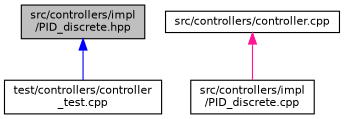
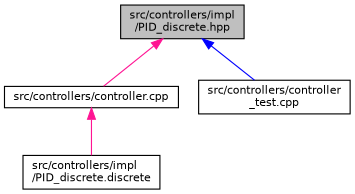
  digraph {
    node [color=black fillcolor=white fontname=Helvetica fontsize=10 shape=record style=filled]
    edge [color=deeppink dir=back fontname=Helvetica fontsize=10 labelfontname=Helvetica labelfontsize=10 style=solid]
    n1 [fillcolor=grey75 fontcolor=black height=0.2 label="src/controllers/impl\l/PID_discrete.hpp" width=0.4]
    n2 [height=0.2 label="src/controllers/controller.cpp" width=0.4]
-   n3 [height=0.2 label="test/controllers/controller\l_test.cpp" width=0.4]
-   n4 [height=0.2 label="src/controllers/impl\l/PID_discrete.cpp" width=0.4]
+   n3 [height=0.2 label="src/controllers/controller\l_test.cpp" width=0.4]
+   n4 [height=0.2 label="src/controllers/impl\l/PID_discrete.discrete" width=0.4]
+   n1 -> n2
    n1 -> n3 [color=blue]
    n2 -> n4
  }
